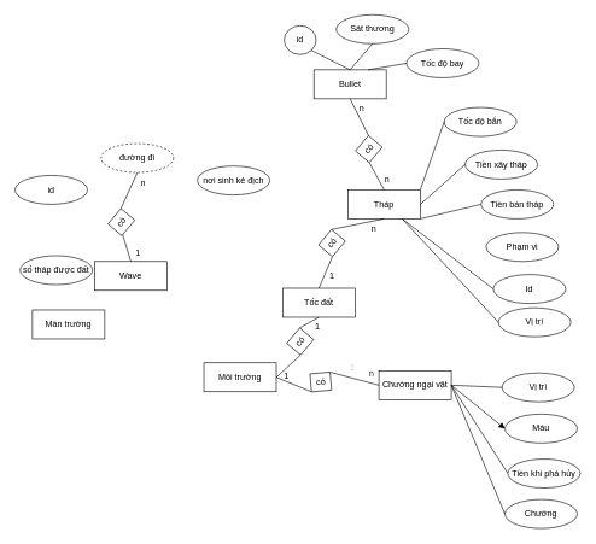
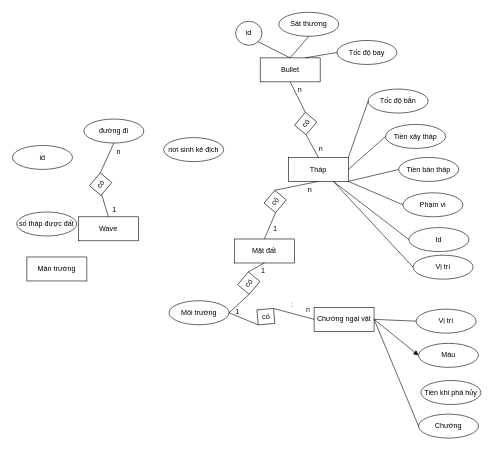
  <mxCell id="0" />
  <mxCell id="1" parent="0" />
  <mxCell id="2" value="Màn trường" style="whiteSpace=wrap;html=1;align=center;" vertex="1" parent="1"><mxGeometry x="44" y="428" width="100" height="40" as="geometry" /></mxCell>
  <mxCell id="3" value="id" style="ellipse;whiteSpace=wrap;html=1;align=center;" vertex="1" parent="1"><mxGeometry x="20" y="242" width="100" height="40" as="geometry" /></mxCell>
  <mxCell id="4" value="số tháp được đất" style="ellipse;whiteSpace=wrap;html=1;align=center;" vertex="1" parent="1"><mxGeometry x="27" y="353" width="100" height="40" as="geometry" /></mxCell>
  <mxCell id="5" value="Wave" style="whiteSpace=wrap;html=1;align=center;" vertex="1" parent="1"><mxGeometry x="130" y="361" width="100" height="40" as="geometry" /></mxCell>
- <mxCell id="6" value="đường đi" style="ellipse;whiteSpace=wrap;html=1;align=center;dashed=1;" vertex="1" parent="1"><mxGeometry x="139" y="198" width="100" height="40" as="geometry" /></mxCell>
+ <mxCell id="6" value="đường đi" style="ellipse;whiteSpace=wrap;html=1;align=center;" vertex="1" parent="1"><mxGeometry x="139" y="198" width="100" height="40" as="geometry" /></mxCell>
  <mxCell id="7" value="nơi sinh kẻ địch" style="ellipse;whiteSpace=wrap;html=1;align=center;" vertex="1" parent="1"><mxGeometry x="272" y="229" width="100" height="40" as="geometry" /></mxCell>
  <mxCell id="8" value="" style="endArrow=none;html=1;rounded=0;exitX=0.5;exitY=0;exitDx=0;exitDy=0;entryX=0;entryY=0.5;entryDx=0;entryDy=0;" edge="1" parent="1" source="5"><mxGeometry relative="1" as="geometry"><mxPoint x="271" y="445" as="sourcePoint" /><mxPoint x="167.247" y="319.253" as="targetPoint" /></mxGeometry></mxCell>
  <mxCell id="9" value="có" style="whiteSpace=wrap;html=1;align=center;rotation=-50;" vertex="1" parent="1"><mxGeometry x="153" y="294" width="27.86" height="25" as="geometry" /></mxCell>
  <mxCell id="10" value="" style="endArrow=none;html=1;rounded=0;exitX=1;exitY=0;exitDx=0;exitDy=0;entryX=0.5;entryY=1;entryDx=0;entryDy=0;" edge="1" parent="1" source="9" target="6"><mxGeometry relative="1" as="geometry"><mxPoint x="292" y="334" as="sourcePoint" /><mxPoint x="452" y="334" as="targetPoint" /></mxGeometry></mxCell>
  <mxCell id="11" value="1" style="text;strokeColor=none;fillColor=none;spacingLeft=4;spacingRight=4;overflow=hidden;rotatable=0;points=[[0,0.5],[1,0.5]];portConstraint=eastwest;fontSize=12;whiteSpace=wrap;html=1;" vertex="1" parent="1"><mxGeometry x="180.86" y="336" width="23" height="30" as="geometry" /></mxCell>
  <mxCell id="12" value="n" style="text;strokeColor=none;fillColor=none;spacingLeft=4;spacingRight=4;overflow=hidden;rotatable=0;points=[[0,0.5],[1,0.5]];portConstraint=eastwest;fontSize=12;whiteSpace=wrap;html=1;" vertex="1" parent="1"><mxGeometry x="188" y="239" width="23" height="30" as="geometry" /></mxCell>
  <mxCell id="13" value="Tháp" style="whiteSpace=wrap;html=1;align=center;" vertex="1" parent="1"><mxGeometry x="480" y="262" width="100" height="40" as="geometry" /></mxCell>
  <mxCell id="14" value="Tốc độ bắn" style="ellipse;whiteSpace=wrap;html=1;align=center;" vertex="1" parent="1"><mxGeometry x="613" y="148" width="100" height="40" as="geometry" /></mxCell>
  <mxCell id="15" value="Tiền xây tháp" style="ellipse;whiteSpace=wrap;html=1;align=center;" vertex="1" parent="1"><mxGeometry x="642" y="207" width="100" height="40" as="geometry" /></mxCell>
  <mxCell id="16" value="Tiền bán tháp" style="ellipse;whiteSpace=wrap;html=1;align=center;" vertex="1" parent="1"><mxGeometry x="664" y="262" width="100" height="40" as="geometry" /></mxCell>
  <mxCell id="17" value="Phạm vi" style="ellipse;whiteSpace=wrap;html=1;align=center;" vertex="1" parent="1"><mxGeometry x="671" y="321" width="100" height="40" as="geometry" /></mxCell>
  <mxCell id="18" value="Id" style="ellipse;whiteSpace=wrap;html=1;align=center;" vertex="1" parent="1"><mxGeometry x="681" y="379" width="100" height="40" as="geometry" /></mxCell>
  <mxCell id="19" value="" style="endArrow=none;html=1;rounded=0;entryX=0;entryY=0.5;entryDx=0;entryDy=0;exitX=1;exitY=0;exitDx=0;exitDy=0;" edge="1" parent="1" source="13" target="14"><mxGeometry relative="1" as="geometry"><mxPoint x="377" y="328" as="sourcePoint" /><mxPoint x="537" y="328" as="targetPoint" /></mxGeometry></mxCell>
  <mxCell id="20" value="" style="endArrow=none;html=1;rounded=0;entryX=0;entryY=0.5;entryDx=0;entryDy=0;exitX=1;exitY=0.5;exitDx=0;exitDy=0;" edge="1" parent="1" source="13" target="15"><mxGeometry relative="1" as="geometry"><mxPoint x="611" y="264" as="sourcePoint" /><mxPoint x="661" y="219" as="targetPoint" /></mxGeometry></mxCell>
  <mxCell id="21" value="" style="endArrow=none;html=1;rounded=0;entryX=0;entryY=0.5;entryDx=0;entryDy=0;exitX=1;exitY=1;exitDx=0;exitDy=0;" edge="1" parent="1" source="13" target="16"><mxGeometry relative="1" as="geometry"><mxPoint x="611" y="284" as="sourcePoint" /><mxPoint x="669" y="288" as="targetPoint" /></mxGeometry></mxCell>
+ <mxCell id="22" value="" style="endArrow=none;html=1;rounded=0;entryX=0;entryY=0.5;entryDx=0;entryDy=0;exitX=1;exitY=1;exitDx=0;exitDy=0;" edge="1" parent="1" source="13" target="17"><mxGeometry relative="1" as="geometry"><mxPoint x="611" y="304" as="sourcePoint" /><mxPoint x="674" y="351" as="targetPoint" /></mxGeometry></mxCell>
  <mxCell id="23" value="" style="endArrow=none;html=1;rounded=0;exitX=0.75;exitY=1;exitDx=0;exitDy=0;entryX=0;entryY=0.5;entryDx=0;entryDy=0;" edge="1" parent="1" source="13" target="18"><mxGeometry relative="1" as="geometry"><mxPoint x="586" y="304" as="sourcePoint" /><mxPoint x="690" y="460" as="targetPoint" /></mxGeometry></mxCell>
  <mxCell id="24" value="Bullet" style="whiteSpace=wrap;html=1;align=center;" vertex="1" parent="1"><mxGeometry x="433" y="96" width="100" height="40" as="geometry" /></mxCell>
  <mxCell id="25" value="Tốc độ bay" style="ellipse;whiteSpace=wrap;html=1;align=center;" vertex="1" parent="1"><mxGeometry x="561" y="67" width="100" height="40" as="geometry" /></mxCell>
  <mxCell id="26" value="Sát thương" style="ellipse;whiteSpace=wrap;html=1;align=center;" vertex="1" parent="1"><mxGeometry x="464" y="20" width="100" height="40" as="geometry" /></mxCell>
  <mxCell id="27" value="id" style="ellipse;whiteSpace=wrap;html=1;align=center;" vertex="1" parent="1"><mxGeometry x="392" y="35" width="44" height="40" as="geometry" /></mxCell>
  <mxCell id="28" value="" style="endArrow=none;html=1;rounded=0;entryX=0.5;entryY=1;entryDx=0;entryDy=0;exitX=0.5;exitY=0;exitDx=0;exitDy=0;" edge="1" parent="1" source="24" target="26"><mxGeometry relative="1" as="geometry"><mxPoint x="482" y="168" as="sourcePoint" /><mxPoint x="474" y="82" as="targetPoint" /></mxGeometry></mxCell>
  <mxCell id="29" value="" style="endArrow=none;html=1;rounded=0;entryX=1;entryY=1;entryDx=0;entryDy=0;exitX=0.5;exitY=0;exitDx=0;exitDy=0;" edge="1" parent="1" source="24" target="27"><mxGeometry relative="1" as="geometry"><mxPoint x="501" y="126" as="sourcePoint" /><mxPoint x="524" y="70" as="targetPoint" /></mxGeometry></mxCell>
  <mxCell id="30" value="" style="endArrow=none;html=1;rounded=0;entryX=0;entryY=0.5;entryDx=0;entryDy=0;exitX=0.75;exitY=0;exitDx=0;exitDy=0;" edge="1" parent="1" source="24" target="25"><mxGeometry relative="1" as="geometry"><mxPoint x="501" y="126" as="sourcePoint" /><mxPoint x="439" y="79" as="targetPoint" /></mxGeometry></mxCell>
  <mxCell id="31" value="có" style="whiteSpace=wrap;html=1;align=center;rotation=-50;" vertex="1" parent="1"><mxGeometry x="495" y="193" width="27.86" height="25" as="geometry" /></mxCell>
  <mxCell id="32" value="" style="endArrow=none;html=1;rounded=0;exitX=1;exitY=0;exitDx=0;exitDy=0;entryX=0.5;entryY=1;entryDx=0;entryDy=0;" edge="1" source="31" parent="1" target="24"><mxGeometry relative="1" as="geometry"><mxPoint x="591" y="258" as="sourcePoint" /><mxPoint x="488" y="162" as="targetPoint" /></mxGeometry></mxCell>
  <mxCell id="33" value="" style="endArrow=none;html=1;rounded=0;exitX=0.5;exitY=0;exitDx=0;exitDy=0;entryX=0;entryY=1;entryDx=0;entryDy=0;" edge="1" parent="1" source="13" target="31"><mxGeometry relative="1" as="geometry"><mxPoint x="479" y="285" as="sourcePoint" /><mxPoint x="466.247" y="243.253" as="targetPoint" /></mxGeometry></mxCell>
  <mxCell id="34" value="n" style="text;strokeColor=none;fillColor=none;spacingLeft=4;spacingRight=4;overflow=hidden;rotatable=0;points=[[0,0.5],[1,0.5]];portConstraint=eastwest;fontSize=12;whiteSpace=wrap;html=1;" vertex="1" parent="1"><mxGeometry x="525" y="234" width="23" height="30" as="geometry" /></mxCell>
  <mxCell id="35" value="n" style="text;strokeColor=none;fillColor=none;spacingLeft=4;spacingRight=4;overflow=hidden;rotatable=0;points=[[0,0.5],[1,0.5]];portConstraint=eastwest;fontSize=12;whiteSpace=wrap;html=1;" vertex="1" parent="1"><mxGeometry x="490" y="136" width="23" height="30" as="geometry" /></mxCell>
- <mxCell id="36" value="Tốc đất" style="whiteSpace=wrap;html=1;align=center;" vertex="1" parent="1"><mxGeometry x="390" y="398" width="100" height="40" as="geometry" /></mxCell>
+ <mxCell id="36" value="Mặt đất" style="whiteSpace=wrap;html=1;align=center;" vertex="1" parent="1"><mxGeometry x="390" y="398" width="100" height="40" as="geometry" /></mxCell>
  <mxCell id="37" value="có" style="whiteSpace=wrap;html=1;align=center;rotation=-50;" vertex="1" parent="1"><mxGeometry x="444" y="323" width="27.86" height="25" as="geometry" /></mxCell>
  <mxCell id="38" value="n" style="text;strokeColor=none;fillColor=none;spacingLeft=4;spacingRight=4;overflow=hidden;rotatable=0;points=[[0,0.5],[1,0.5]];portConstraint=eastwest;fontSize=12;whiteSpace=wrap;html=1;" vertex="1" parent="1"><mxGeometry x="507" y="302" width="23" height="30" as="geometry" /></mxCell>
  <mxCell id="39" value="1&lt;div&gt;&lt;br&gt;&lt;/div&gt;" style="text;strokeColor=none;fillColor=none;spacingLeft=4;spacingRight=4;overflow=hidden;rotatable=0;points=[[0,0.5],[1,0.5]];portConstraint=eastwest;fontSize=12;whiteSpace=wrap;html=1;" vertex="1" parent="1"><mxGeometry x="448.86" y="368" width="23" height="30" as="geometry" /></mxCell>
  <mxCell id="40" value="" style="endArrow=none;html=1;rounded=0;exitX=0.5;exitY=0;exitDx=0;exitDy=0;entryX=0;entryY=1;entryDx=0;entryDy=0;" edge="1" target="37" parent="1" source="36"><mxGeometry relative="1" as="geometry"><mxPoint x="562" y="483" as="sourcePoint" /><mxPoint x="498.247" y="464.253" as="targetPoint" /></mxGeometry></mxCell>
  <mxCell id="41" value="" style="endArrow=none;html=1;rounded=0;exitX=1;exitY=0;exitDx=0;exitDy=0;entryX=0.5;entryY=1;entryDx=0;entryDy=0;" edge="1" parent="1" source="37" target="13"><mxGeometry relative="1" as="geometry"><mxPoint x="522.86" y="361" as="sourcePoint" /><mxPoint x="497.86" y="310" as="targetPoint" /></mxGeometry></mxCell>
  <mxCell id="42" value="Vị trí" style="ellipse;whiteSpace=wrap;html=1;align=center;" vertex="1" parent="1"><mxGeometry x="688" y="425" width="100" height="40" as="geometry" /></mxCell>
  <mxCell id="43" value="" style="endArrow=none;html=1;rounded=0;exitX=0.75;exitY=1;exitDx=0;exitDy=0;entryX=0;entryY=0.5;entryDx=0;entryDy=0;" edge="1" parent="1" source="13" target="42"><mxGeometry relative="1" as="geometry"><mxPoint x="565" y="312" as="sourcePoint" /><mxPoint x="691" y="409" as="targetPoint" /></mxGeometry></mxCell>
- <mxCell id="44" value="Môi trường" style="whiteSpace=wrap;html=1;align=center;" vertex="1" parent="1"><mxGeometry x="281" y="501" width="100" height="40" as="geometry" /></mxCell>
+ <mxCell id="44" value="Môi trường" style="ellipse;whiteSpace=wrap;html=1;align=center;" vertex="1" parent="1"><mxGeometry x="281" y="501" width="100" height="40" as="geometry" /></mxCell>
  <mxCell id="45" value="có" style="whiteSpace=wrap;html=1;align=center;rotation=-50;" vertex="1" parent="1"><mxGeometry x="400.07" y="459" width="27.86" height="25" as="geometry" /></mxCell>
  <mxCell id="46" value="" style="endArrow=none;html=1;rounded=0;exitX=1;exitY=0.5;exitDx=0;exitDy=0;entryX=0;entryY=1;entryDx=0;entryDy=0;" edge="1" target="45" parent="1" source="44"><mxGeometry relative="1" as="geometry"><mxPoint x="423" y="553" as="sourcePoint" /><mxPoint x="481.247" y="619.253" as="targetPoint" /></mxGeometry></mxCell>
  <mxCell id="47" value="" style="endArrow=none;html=1;rounded=0;exitX=1;exitY=0;exitDx=0;exitDy=0;entryX=0.5;entryY=1;entryDx=0;entryDy=0;" edge="1" source="45" parent="1" target="36"><mxGeometry relative="1" as="geometry"><mxPoint x="505.86" y="516" as="sourcePoint" /><mxPoint x="513" y="457" as="targetPoint" /></mxGeometry></mxCell>
  <mxCell id="48" value="1&lt;div&gt;&lt;br&gt;&lt;/div&gt;" style="text;strokeColor=none;fillColor=none;spacingLeft=4;spacingRight=4;overflow=hidden;rotatable=0;points=[[0,0.5],[1,0.5]];portConstraint=eastwest;fontSize=12;whiteSpace=wrap;html=1;" vertex="1" parent="1"><mxGeometry x="428.5" y="438" width="23" height="30" as="geometry" /></mxCell>
  <mxCell id="49" value="1&lt;div&gt;&lt;br&gt;&lt;/div&gt;" style="text;strokeColor=none;fillColor=none;spacingLeft=4;spacingRight=4;overflow=hidden;rotatable=0;points=[[0,0.5],[1,0.5]];portConstraint=eastwest;fontSize=12;whiteSpace=wrap;html=1;" vertex="1" parent="1"><mxGeometry x="386" y="506" width="23" height="30" as="geometry" /></mxCell>
  <mxCell id="50" value="Chướng ngại vật" style="whiteSpace=wrap;html=1;align=center;" vertex="1" parent="1"><mxGeometry x="522.86" y="512" width="100" height="40" as="geometry" /></mxCell>
  <mxCell id="51" value="có" style="whiteSpace=wrap;html=1;align=center;rotation=-5;" vertex="1" parent="1"><mxGeometry x="428.57" y="515" width="27.86" height="25" as="geometry" /></mxCell>
  <mxCell id="52" value="" style="endArrow=none;html=1;rounded=0;exitX=1;exitY=0.5;exitDx=0;exitDy=0;entryX=0;entryY=1;entryDx=0;entryDy=0;" edge="1" target="51" parent="1" source="44"><mxGeometry relative="1" as="geometry"><mxPoint x="409.5" y="577" as="sourcePoint" /><mxPoint x="509.747" y="675.253" as="targetPoint" /></mxGeometry></mxCell>
  <mxCell id="53" value="1&lt;div&gt;&lt;br&gt;&lt;/div&gt;" style="text;strokeColor=none;fillColor=none;spacingLeft=4;spacingRight=4;overflow=hidden;rotatable=0;points=[[0,0.5],[1,0.5]];portConstraint=eastwest;fontSize=12;whiteSpace=wrap;html=1;" vertex="1" parent="1"><mxGeometry x="478.5" y="494" width="1.5" height="76" as="geometry" /></mxCell>
  <mxCell id="54" value="" style="endArrow=none;html=1;rounded=0;exitX=1;exitY=0;exitDx=0;exitDy=0;entryX=0;entryY=0.5;entryDx=0;entryDy=0;" edge="1" parent="1" source="51" target="50"><mxGeometry relative="1" as="geometry"><mxPoint x="396" y="531" as="sourcePoint" /><mxPoint x="453" y="556" as="targetPoint" /></mxGeometry></mxCell>
  <mxCell id="55" value="n" style="text;strokeColor=none;fillColor=none;spacingLeft=4;spacingRight=4;overflow=hidden;rotatable=0;points=[[0,0.5],[1,0.5]];portConstraint=eastwest;fontSize=12;whiteSpace=wrap;html=1;" vertex="1" parent="1"><mxGeometry x="504" y="503" width="16.14" height="24" as="geometry" /></mxCell>
  <mxCell id="56" value="Vị trí" style="ellipse;whiteSpace=wrap;html=1;align=center;" vertex="1" parent="1"><mxGeometry x="693" y="515" width="100" height="40" as="geometry" /></mxCell>
  <mxCell id="57" value="" style="endArrow=none;html=1;rounded=0;exitX=1;exitY=0.5;exitDx=0;exitDy=0;entryX=0;entryY=0.5;entryDx=0;entryDy=0;" edge="1" parent="1" source="50" target="56"><mxGeometry relative="1" as="geometry"><mxPoint x="565" y="312" as="sourcePoint" /><mxPoint x="698" y="455" as="targetPoint" /></mxGeometry></mxCell>
  <mxCell id="58" value="Máu" style="ellipse;whiteSpace=wrap;html=1;align=center;" vertex="1" parent="1"><mxGeometry x="697" y="572" width="100" height="40" as="geometry" /></mxCell>
  <mxCell id="59" value="" style="endArrow=block;html=1;rounded=0;exitX=1;exitY=0.5;exitDx=0;exitDy=0;entryX=0;entryY=0.5;entryDx=0;entryDy=0;" edge="1" target="58" parent="1" source="50"><mxGeometry relative="1" as="geometry"><mxPoint x="627" y="589" as="sourcePoint" /><mxPoint x="702" y="512" as="targetPoint" /></mxGeometry></mxCell>
- <mxCell id="60" value="" style="endArrow=none;html=1;rounded=0;exitX=1;exitY=0.5;exitDx=0;exitDy=0;entryX=0;entryY=0.5;entryDx=0;entryDy=0;" edge="1" target="61" parent="1" source="50"><mxGeometry relative="1" as="geometry"><mxPoint x="627" y="594" as="sourcePoint" /><mxPoint x="706" y="574" as="targetPoint" /></mxGeometry></mxCell>
  <mxCell id="61" value="Tiền khi phá hủy" style="ellipse;whiteSpace=wrap;html=1;align=center;" vertex="1" parent="1"><mxGeometry x="701" y="634" width="100" height="40" as="geometry" /></mxCell>
  <mxCell id="62" value="Chướng" style="ellipse;whiteSpace=wrap;html=1;align=center;" vertex="1" parent="1"><mxGeometry x="697" y="690" width="100" height="40" as="geometry" /></mxCell>
  <mxCell id="63" value="" style="endArrow=none;html=1;rounded=0;exitX=1;exitY=0.5;exitDx=0;exitDy=0;entryX=0;entryY=0.5;entryDx=0;entryDy=0;" edge="1" target="62" parent="1" source="50"><mxGeometry relative="1" as="geometry"><mxPoint x="615" y="612" as="sourcePoint" /><mxPoint x="698" y="654" as="targetPoint" /></mxGeometry></mxCell>
